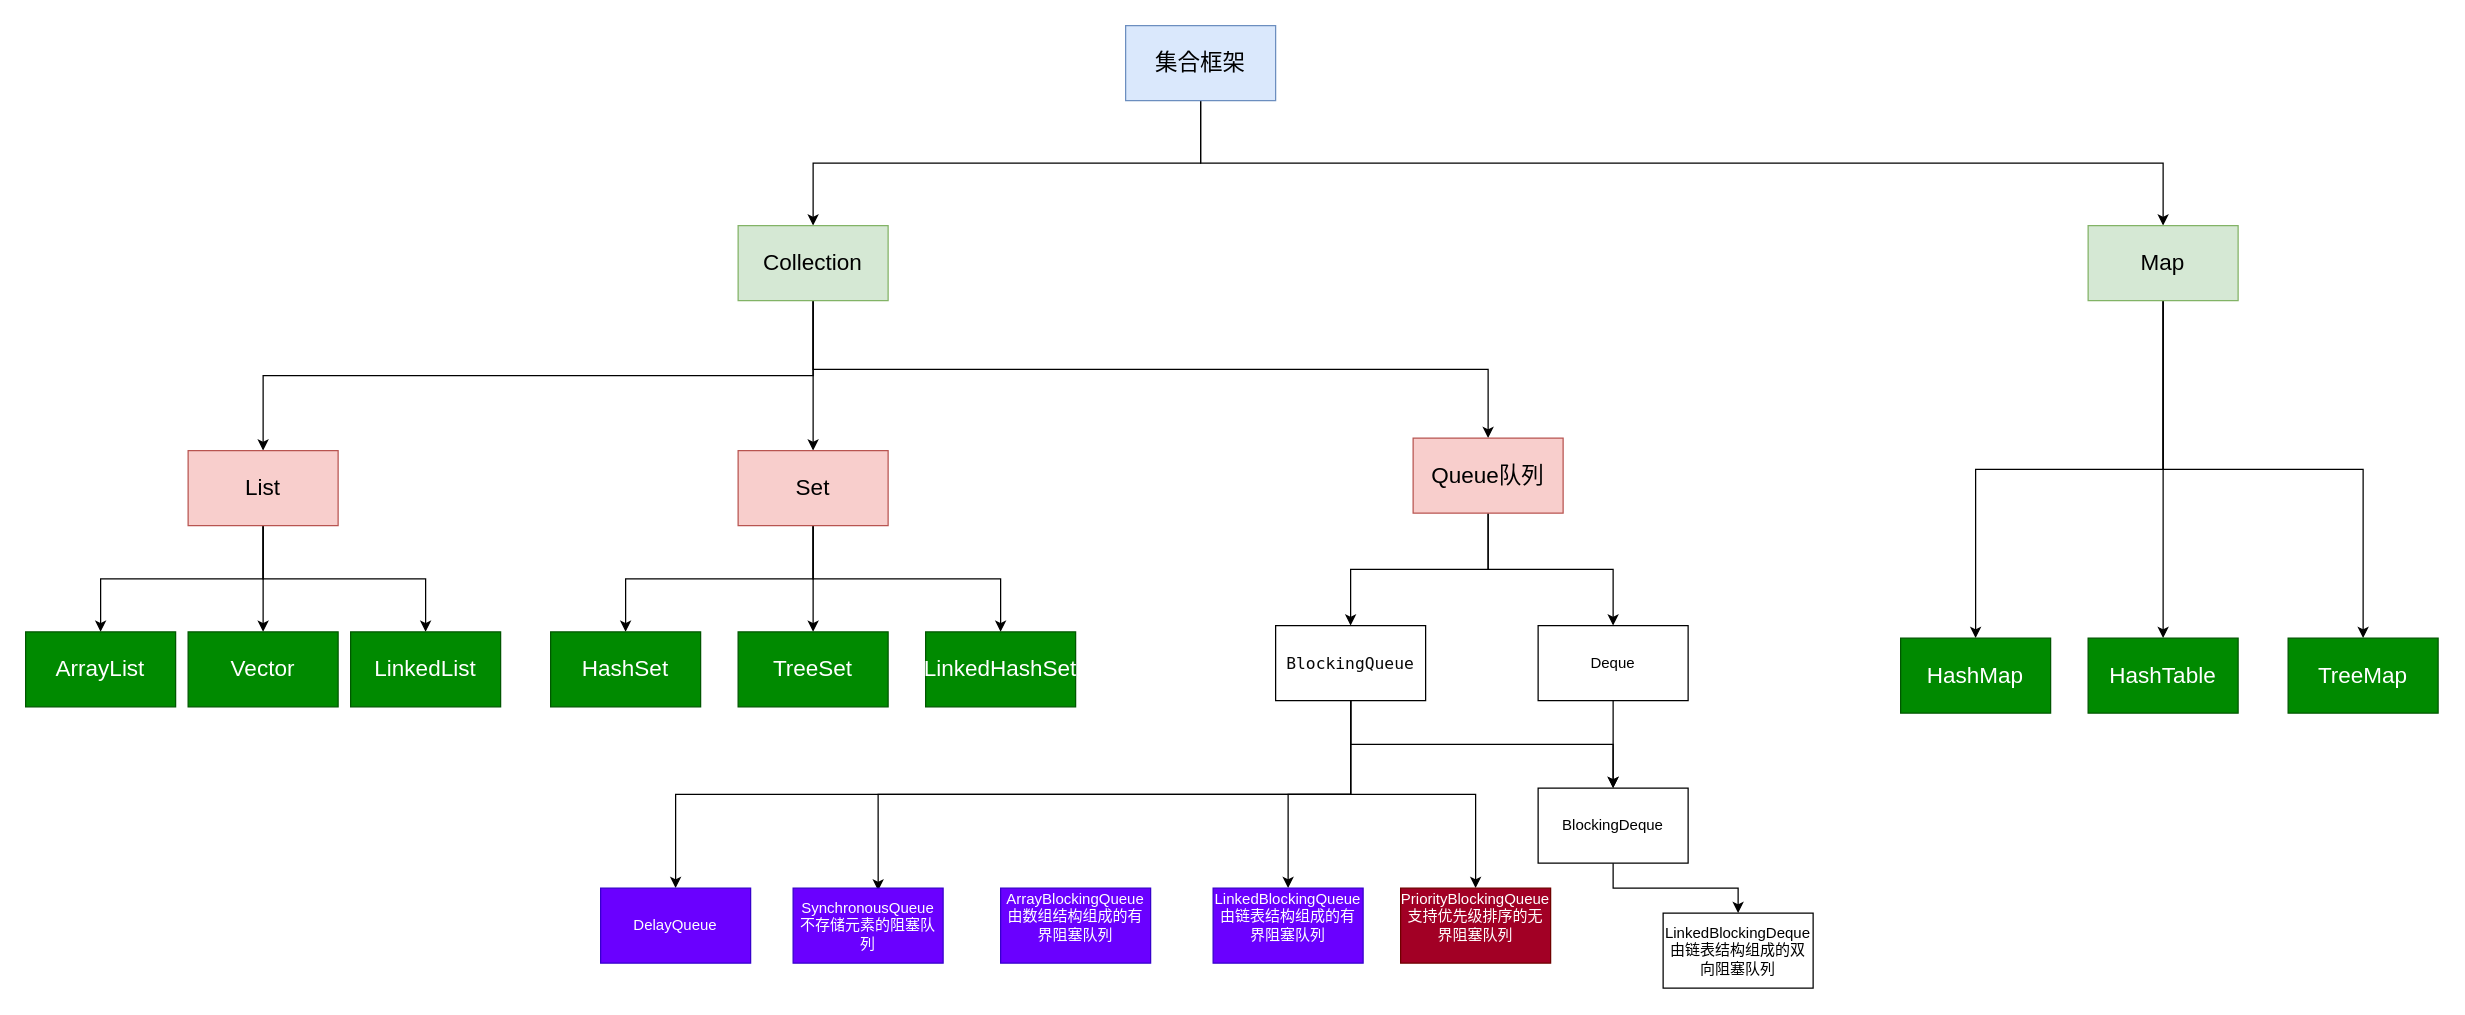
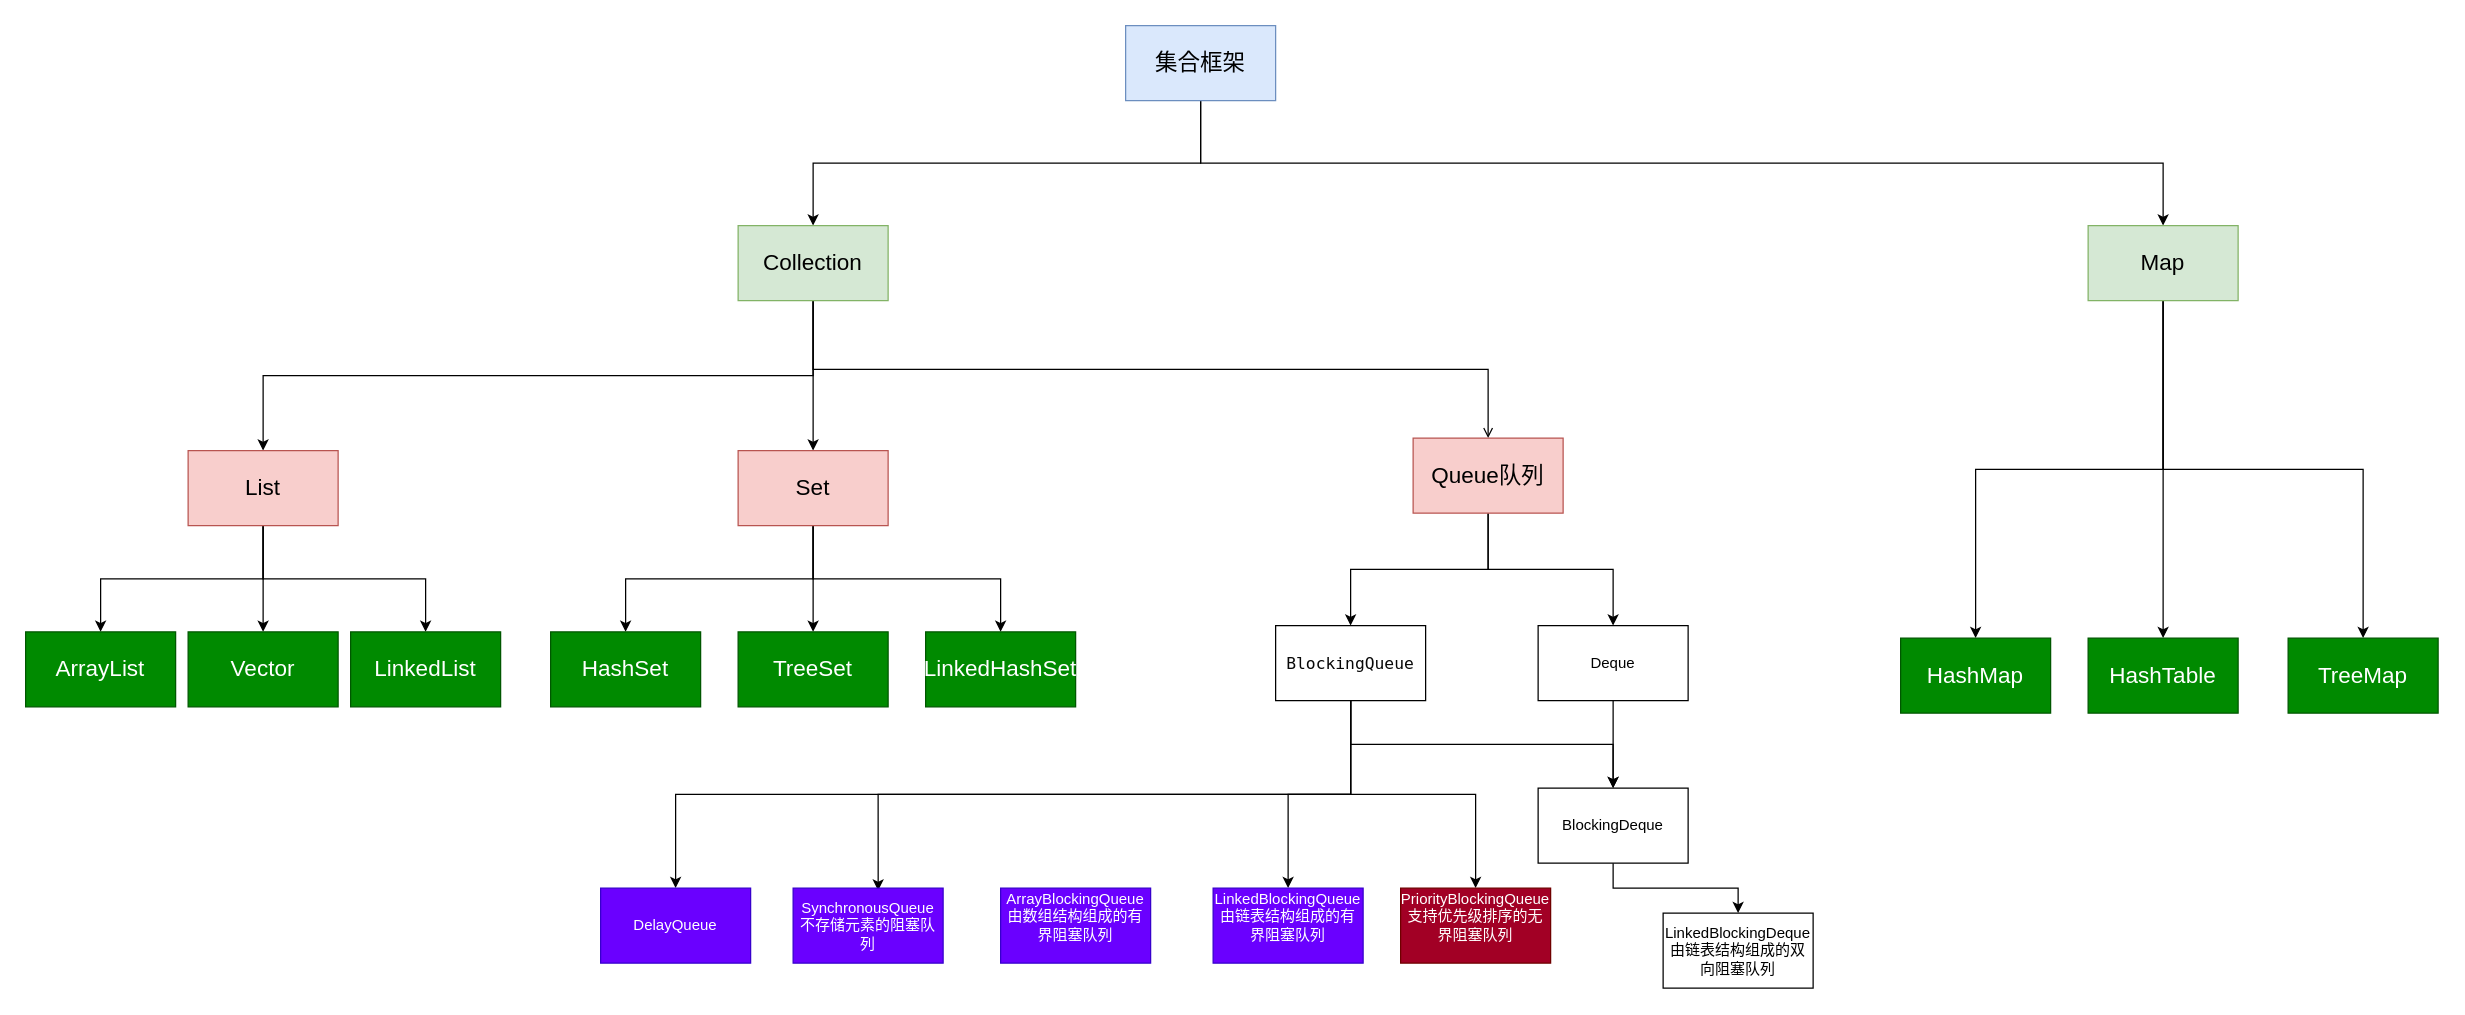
  <mxCell id="0" />
  <mxCell id="1" parent="0" />
  <mxCell id="2" style="edgeStyle=orthogonalEdgeStyle;rounded=0;orthogonalLoop=1;jettySize=auto;html=1;exitX=0.5;exitY=1;exitDx=0;exitDy=0;fontSize=18;" edge="1" parent="1" source="4" target="8"><mxGeometry relative="1" as="geometry" /></mxCell>
  <mxCell id="3" style="edgeStyle=orthogonalEdgeStyle;rounded=0;orthogonalLoop=1;jettySize=auto;html=1;exitX=0.5;exitY=1;exitDx=0;exitDy=0;entryX=0.5;entryY=0;entryDx=0;entryDy=0;fontSize=18;" edge="1" parent="1" source="4" target="29"><mxGeometry relative="1" as="geometry" /></mxCell>
  <mxCell id="4" value="&lt;font style=&quot;font-size: 18px;&quot;&gt;集合框架&lt;/font&gt;" style="rounded=0;whiteSpace=wrap;html=1;fillColor=#dae8fc;strokeColor=#6c8ebf;fontSize=18;" vertex="1" parent="1"><mxGeometry x="900" y="20" width="120" height="60" as="geometry" /></mxCell>
  <mxCell id="5" style="edgeStyle=orthogonalEdgeStyle;rounded=0;orthogonalLoop=1;jettySize=auto;html=1;exitX=0.5;exitY=1;exitDx=0;exitDy=0;entryX=0.5;entryY=0;entryDx=0;entryDy=0;fontSize=18;" edge="1" parent="1" source="8" target="12"><mxGeometry relative="1" as="geometry" /></mxCell>
  <mxCell id="6" style="edgeStyle=orthogonalEdgeStyle;rounded=0;orthogonalLoop=1;jettySize=auto;html=1;exitX=0.5;exitY=1;exitDx=0;exitDy=0;fontSize=18;" edge="1" parent="1" source="8" target="19"><mxGeometry relative="1" as="geometry" /></mxCell>
- <mxCell id="7" style="edgeStyle=orthogonalEdgeStyle;rounded=0;orthogonalLoop=1;jettySize=auto;html=1;exitX=0.5;exitY=1;exitDx=0;exitDy=0;entryX=0.5;entryY=0;entryDx=0;entryDy=0;fontSize=18;" edge="1" parent="1" source="8" target="25"><mxGeometry relative="1" as="geometry" /></mxCell>
+ <mxCell id="7" style="edgeStyle=orthogonalEdgeStyle;rounded=0;orthogonalLoop=1;jettySize=auto;html=1;exitX=0.5;exitY=1;exitDx=0;exitDy=0;entryX=0.5;entryY=0;entryDx=0;entryDy=0;fontSize=18;endArrow=open;" edge="1" parent="1" source="8" target="25"><mxGeometry relative="1" as="geometry" /></mxCell>
  <mxCell id="8" value="Collection" style="rounded=0;whiteSpace=wrap;html=1;fillColor=#d5e8d4;strokeColor=#82b366;fontSize=18;" vertex="1" parent="1"><mxGeometry x="590" y="180" width="120" height="60" as="geometry" /></mxCell>
  <mxCell id="9" style="edgeStyle=orthogonalEdgeStyle;rounded=0;orthogonalLoop=1;jettySize=auto;html=1;exitX=0.5;exitY=1;exitDx=0;exitDy=0;fontSize=18;" edge="1" parent="1" source="12" target="13"><mxGeometry relative="1" as="geometry" /></mxCell>
  <mxCell id="10" style="edgeStyle=orthogonalEdgeStyle;rounded=0;orthogonalLoop=1;jettySize=auto;html=1;exitX=0.5;exitY=1;exitDx=0;exitDy=0;entryX=0.5;entryY=0;entryDx=0;entryDy=0;fontSize=18;" edge="1" parent="1" source="12" target="14"><mxGeometry relative="1" as="geometry" /></mxCell>
  <mxCell id="11" style="edgeStyle=orthogonalEdgeStyle;rounded=0;orthogonalLoop=1;jettySize=auto;html=1;exitX=0.5;exitY=1;exitDx=0;exitDy=0;fontSize=18;" edge="1" parent="1" source="12" target="15"><mxGeometry relative="1" as="geometry" /></mxCell>
  <mxCell id="12" value="List" style="rounded=0;whiteSpace=wrap;html=1;fillColor=#f8cecc;strokeColor=#b85450;fontSize=18;" vertex="1" parent="1"><mxGeometry x="150" y="360" width="120" height="60" as="geometry" /></mxCell>
  <mxCell id="13" value="ArrayList" style="rounded=0;whiteSpace=wrap;html=1;fillColor=#008a00;fontColor=#ffffff;strokeColor=#005700;fontSize=18;" vertex="1" parent="1"><mxGeometry x="20" y="505" width="120" height="60" as="geometry" /></mxCell>
  <mxCell id="14" value="Vector" style="rounded=0;whiteSpace=wrap;html=1;fillColor=#008a00;fontColor=#ffffff;strokeColor=#005700;fontSize=18;" vertex="1" parent="1"><mxGeometry x="150" y="505" width="120" height="60" as="geometry" /></mxCell>
  <mxCell id="15" value="LinkedList" style="rounded=0;whiteSpace=wrap;html=1;fillColor=#008a00;fontColor=#ffffff;strokeColor=#005700;fontSize=18;" vertex="1" parent="1"><mxGeometry x="280" y="505" width="120" height="60" as="geometry" /></mxCell>
  <mxCell id="16" style="edgeStyle=orthogonalEdgeStyle;rounded=0;orthogonalLoop=1;jettySize=auto;html=1;exitX=0.5;exitY=1;exitDx=0;exitDy=0;fontSize=18;" edge="1" parent="1" source="19" target="20"><mxGeometry relative="1" as="geometry" /></mxCell>
  <mxCell id="17" style="edgeStyle=orthogonalEdgeStyle;rounded=0;orthogonalLoop=1;jettySize=auto;html=1;exitX=0.5;exitY=1;exitDx=0;exitDy=0;entryX=0.5;entryY=0;entryDx=0;entryDy=0;fontSize=18;" edge="1" parent="1" source="19" target="21"><mxGeometry relative="1" as="geometry" /></mxCell>
  <mxCell id="18" style="edgeStyle=orthogonalEdgeStyle;rounded=0;orthogonalLoop=1;jettySize=auto;html=1;exitX=0.5;exitY=1;exitDx=0;exitDy=0;entryX=0.5;entryY=0;entryDx=0;entryDy=0;fontSize=18;" edge="1" parent="1" source="19" target="22"><mxGeometry relative="1" as="geometry" /></mxCell>
  <mxCell id="19" value="Set" style="rounded=0;whiteSpace=wrap;html=1;fillColor=#f8cecc;strokeColor=#b85450;fontSize=18;" vertex="1" parent="1"><mxGeometry x="590" y="360" width="120" height="60" as="geometry" /></mxCell>
  <mxCell id="20" value="HashSet" style="rounded=0;whiteSpace=wrap;html=1;fillColor=#008a00;fontColor=#ffffff;strokeColor=#005700;fontSize=18;" vertex="1" parent="1"><mxGeometry x="440" y="505" width="120" height="60" as="geometry" /></mxCell>
  <mxCell id="21" value="TreeSet" style="rounded=0;whiteSpace=wrap;html=1;fillColor=#008a00;fontColor=#ffffff;strokeColor=#005700;fontSize=18;" vertex="1" parent="1"><mxGeometry x="590" y="505" width="120" height="60" as="geometry" /></mxCell>
  <mxCell id="22" value="LinkedHashSet" style="rounded=0;whiteSpace=wrap;html=1;fillColor=#008a00;fontColor=#ffffff;strokeColor=#005700;fontSize=18;" vertex="1" parent="1"><mxGeometry x="740" y="505" width="120" height="60" as="geometry" /></mxCell>
  <mxCell id="23" style="edgeStyle=orthogonalEdgeStyle;rounded=0;orthogonalLoop=1;jettySize=auto;html=1;exitX=0.5;exitY=1;exitDx=0;exitDy=0;" edge="1" parent="1" source="25" target="42"><mxGeometry relative="1" as="geometry" /></mxCell>
  <mxCell id="24" style="edgeStyle=orthogonalEdgeStyle;rounded=0;orthogonalLoop=1;jettySize=auto;html=1;exitX=0.5;exitY=1;exitDx=0;exitDy=0;" edge="1" parent="1" source="25" target="34"><mxGeometry relative="1" as="geometry" /></mxCell>
  <mxCell id="25" value="Queue队列" style="rounded=0;whiteSpace=wrap;html=1;fillColor=#f8cecc;strokeColor=#b85450;fontSize=18;" vertex="1" parent="1"><mxGeometry x="1130" y="350" width="120" height="60" as="geometry" /></mxCell>
  <mxCell id="26" style="edgeStyle=orthogonalEdgeStyle;rounded=0;orthogonalLoop=1;jettySize=auto;html=1;exitX=0.5;exitY=1;exitDx=0;exitDy=0;fontSize=18;" edge="1" parent="1" source="29" target="30"><mxGeometry relative="1" as="geometry" /></mxCell>
  <mxCell id="27" style="edgeStyle=orthogonalEdgeStyle;rounded=0;orthogonalLoop=1;jettySize=auto;html=1;exitX=0.5;exitY=1;exitDx=0;exitDy=0;fontSize=18;" edge="1" parent="1" source="29" target="31"><mxGeometry relative="1" as="geometry" /></mxCell>
  <mxCell id="28" style="edgeStyle=orthogonalEdgeStyle;rounded=0;orthogonalLoop=1;jettySize=auto;html=1;exitX=0.5;exitY=1;exitDx=0;exitDy=0;fontSize=18;" edge="1" parent="1" source="29" target="32"><mxGeometry relative="1" as="geometry" /></mxCell>
  <mxCell id="29" value="Map" style="rounded=0;whiteSpace=wrap;html=1;fillColor=#d5e8d4;strokeColor=#82b366;fontSize=18;" vertex="1" parent="1"><mxGeometry x="1670" y="180" width="120" height="60" as="geometry" /></mxCell>
  <mxCell id="30" value="HashMap" style="rounded=0;whiteSpace=wrap;html=1;fillColor=#008a00;fontColor=#ffffff;strokeColor=#005700;fontSize=18;" vertex="1" parent="1"><mxGeometry x="1520" y="510" width="120" height="60" as="geometry" /></mxCell>
  <mxCell id="31" value="HashTable" style="rounded=0;whiteSpace=wrap;html=1;fillColor=#008a00;fontColor=#ffffff;strokeColor=#005700;fontSize=18;" vertex="1" parent="1"><mxGeometry x="1670" y="510" width="120" height="60" as="geometry" /></mxCell>
  <mxCell id="32" value="TreeMap" style="rounded=0;whiteSpace=wrap;html=1;fillColor=#008a00;fontColor=#ffffff;strokeColor=#005700;fontSize=18;" vertex="1" parent="1"><mxGeometry x="1830" y="510" width="120" height="60" as="geometry" /></mxCell>
  <mxCell id="33" style="edgeStyle=orthogonalEdgeStyle;rounded=0;orthogonalLoop=1;jettySize=auto;html=1;exitX=0.5;exitY=1;exitDx=0;exitDy=0;entryX=0.5;entryY=0;entryDx=0;entryDy=0;" edge="1" parent="1" source="34" target="36"><mxGeometry relative="1" as="geometry" /></mxCell>
  <mxCell id="34" value="Deque" style="rounded=0;whiteSpace=wrap;html=1;" vertex="1" parent="1"><mxGeometry x="1230" y="500" width="120" height="60" as="geometry" /></mxCell>
  <mxCell id="35" style="edgeStyle=orthogonalEdgeStyle;rounded=0;orthogonalLoop=1;jettySize=auto;html=1;exitX=0.5;exitY=1;exitDx=0;exitDy=0;entryX=0.5;entryY=0;entryDx=0;entryDy=0;" edge="1" parent="1" source="36" target="48"><mxGeometry relative="1" as="geometry" /></mxCell>
  <mxCell id="36" value="BlockingDeque" style="rounded=0;whiteSpace=wrap;html=1;" vertex="1" parent="1"><mxGeometry x="1230" y="630" width="120" height="60" as="geometry" /></mxCell>
  <mxCell id="37" style="edgeStyle=orthogonalEdgeStyle;rounded=0;orthogonalLoop=1;jettySize=auto;html=1;exitX=0.5;exitY=1;exitDx=0;exitDy=0;entryX=0.5;entryY=0;entryDx=0;entryDy=0;" edge="1" parent="1" source="42" target="36"><mxGeometry relative="1" as="geometry" /></mxCell>
  <mxCell id="38" style="edgeStyle=orthogonalEdgeStyle;rounded=0;orthogonalLoop=1;jettySize=auto;html=1;exitX=0.5;exitY=1;exitDx=0;exitDy=0;" edge="1" parent="1" source="42" target="47"><mxGeometry relative="1" as="geometry" /></mxCell>
  <mxCell id="39" style="edgeStyle=orthogonalEdgeStyle;rounded=0;orthogonalLoop=1;jettySize=auto;html=1;exitX=0.5;exitY=1;exitDx=0;exitDy=0;entryX=0.567;entryY=0.033;entryDx=0;entryDy=0;entryPerimeter=0;" edge="1" parent="1" source="42" target="46"><mxGeometry relative="1" as="geometry" /></mxCell>
  <mxCell id="40" style="edgeStyle=orthogonalEdgeStyle;rounded=0;orthogonalLoop=1;jettySize=auto;html=1;exitX=0.5;exitY=1;exitDx=0;exitDy=0;" edge="1" parent="1" source="42" target="43"><mxGeometry relative="1" as="geometry" /></mxCell>
  <mxCell id="41" style="edgeStyle=orthogonalEdgeStyle;rounded=0;orthogonalLoop=1;jettySize=auto;html=1;exitX=0.5;exitY=1;exitDx=0;exitDy=0;entryX=0.5;entryY=0;entryDx=0;entryDy=0;" edge="1" parent="1" source="42" target="45"><mxGeometry relative="1" as="geometry"><Array as="points"><mxPoint x="1080" y="635" /><mxPoint x="1180" y="635" /></Array></mxGeometry></mxCell>
  <mxCell id="42" value="&lt;div style=&quot;text-align: start; background-color: rgb(255, 255, 255); color: rgb(8, 8, 8); font-family: &amp;quot;JetBrains Mono&amp;quot;, monospace; font-size: 9.8pt;&quot;&gt;&lt;pre&gt;&lt;div style=&quot;font-family: &amp;quot;JetBrains Mono&amp;quot;, monospace; font-size: 9.8pt;&quot;&gt;&lt;pre&gt;BlockingQueue&lt;/pre&gt;&lt;/div&gt;&lt;/pre&gt;&lt;/div&gt;" style="rounded=0;whiteSpace=wrap;html=1;" vertex="1" parent="1"><mxGeometry x="1020" y="500" width="120" height="60" as="geometry" /></mxCell>
  <mxCell id="43" value="LinkedBlockingQueue&lt;br&gt;&lt;div&gt;由链表结构组成的有界阻塞队列&lt;/div&gt;&lt;div&gt;&lt;br&gt;&lt;/div&gt;" style="rounded=0;whiteSpace=wrap;html=1;fillColor=#6a00ff;fontColor=#ffffff;strokeColor=#3700CC;" vertex="1" parent="1"><mxGeometry x="970" y="710" width="120" height="60" as="geometry" /></mxCell>
  <mxCell id="44" value="ArrayBlockingQueue&lt;br&gt;&lt;div&gt;由数组结构组成的有界阻塞队列&lt;/div&gt;&lt;div&gt;&lt;br&gt;&lt;/div&gt;" style="rounded=0;whiteSpace=wrap;html=1;fillColor=#6a00ff;fontColor=#ffffff;strokeColor=#3700CC;" vertex="1" parent="1"><mxGeometry x="800" y="710" width="120" height="60" as="geometry" /></mxCell>
  <mxCell id="45" value="PriorityBlockingQueue&lt;br&gt;&lt;div&gt;支持优先级排序的无界阻塞队列&lt;/div&gt;&lt;div&gt;&lt;br&gt;&lt;/div&gt;" style="rounded=0;whiteSpace=wrap;html=1;fillColor=#a20025;fontColor=#ffffff;strokeColor=#6F0000;" vertex="1" parent="1"><mxGeometry x="1120" y="710" width="120" height="60" as="geometry" /></mxCell>
  <mxCell id="46" value="SynchronousQueue&lt;br&gt;不存储元素的阻塞队列" style="rounded=0;whiteSpace=wrap;html=1;fillColor=#6a00ff;fontColor=#ffffff;strokeColor=#3700CC;" vertex="1" parent="1"><mxGeometry x="634" y="710" width="120" height="60" as="geometry" /></mxCell>
  <mxCell id="47" value="DelayQueue" style="rounded=0;whiteSpace=wrap;html=1;fillColor=#6a00ff;fontColor=#ffffff;strokeColor=#3700CC;" vertex="1" parent="1"><mxGeometry x="480" y="710" width="120" height="60" as="geometry" /></mxCell>
  <mxCell id="48" value="LinkedBlockingDeque&lt;br&gt;由链表结构组成的双向阻塞队列" style="rounded=0;whiteSpace=wrap;html=1;" vertex="1" parent="1"><mxGeometry x="1330" y="730" width="120" height="60" as="geometry" /></mxCell>
